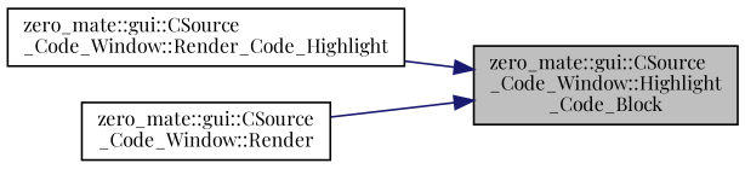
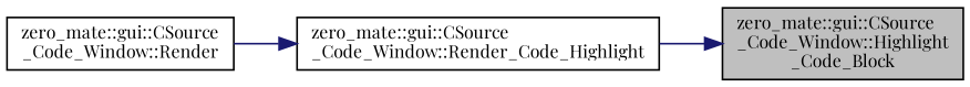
  digraph {
    fontname="Playfair Display"
    rankdir=RL
    node [color=black fontname="Playfair Display" fontsize=10 shape=record]
    edge [color=midnightblue dir=back fontname="Playfair Display" fontsize=10 labelfontname=Helvetica labelfontsize=10 style=solid]
    n1 [fillcolor=grey75 fontcolor=black height=0.2 label="zero_mate::gui::CSource\l_Code_Window::Highlight\l_Code_Block" style=filled width=0.4]
    n2 [height=0.2 label="zero_mate::gui::CSource\l_Code_Window::Render_Code_Highlight" width=0.4]
    n3 [height=0.2 label="zero_mate::gui::CSource\l_Code_Window::Render" width=0.4]
    n1 -> n2
-   n1 -> n3
+   n2 -> n3
  }
